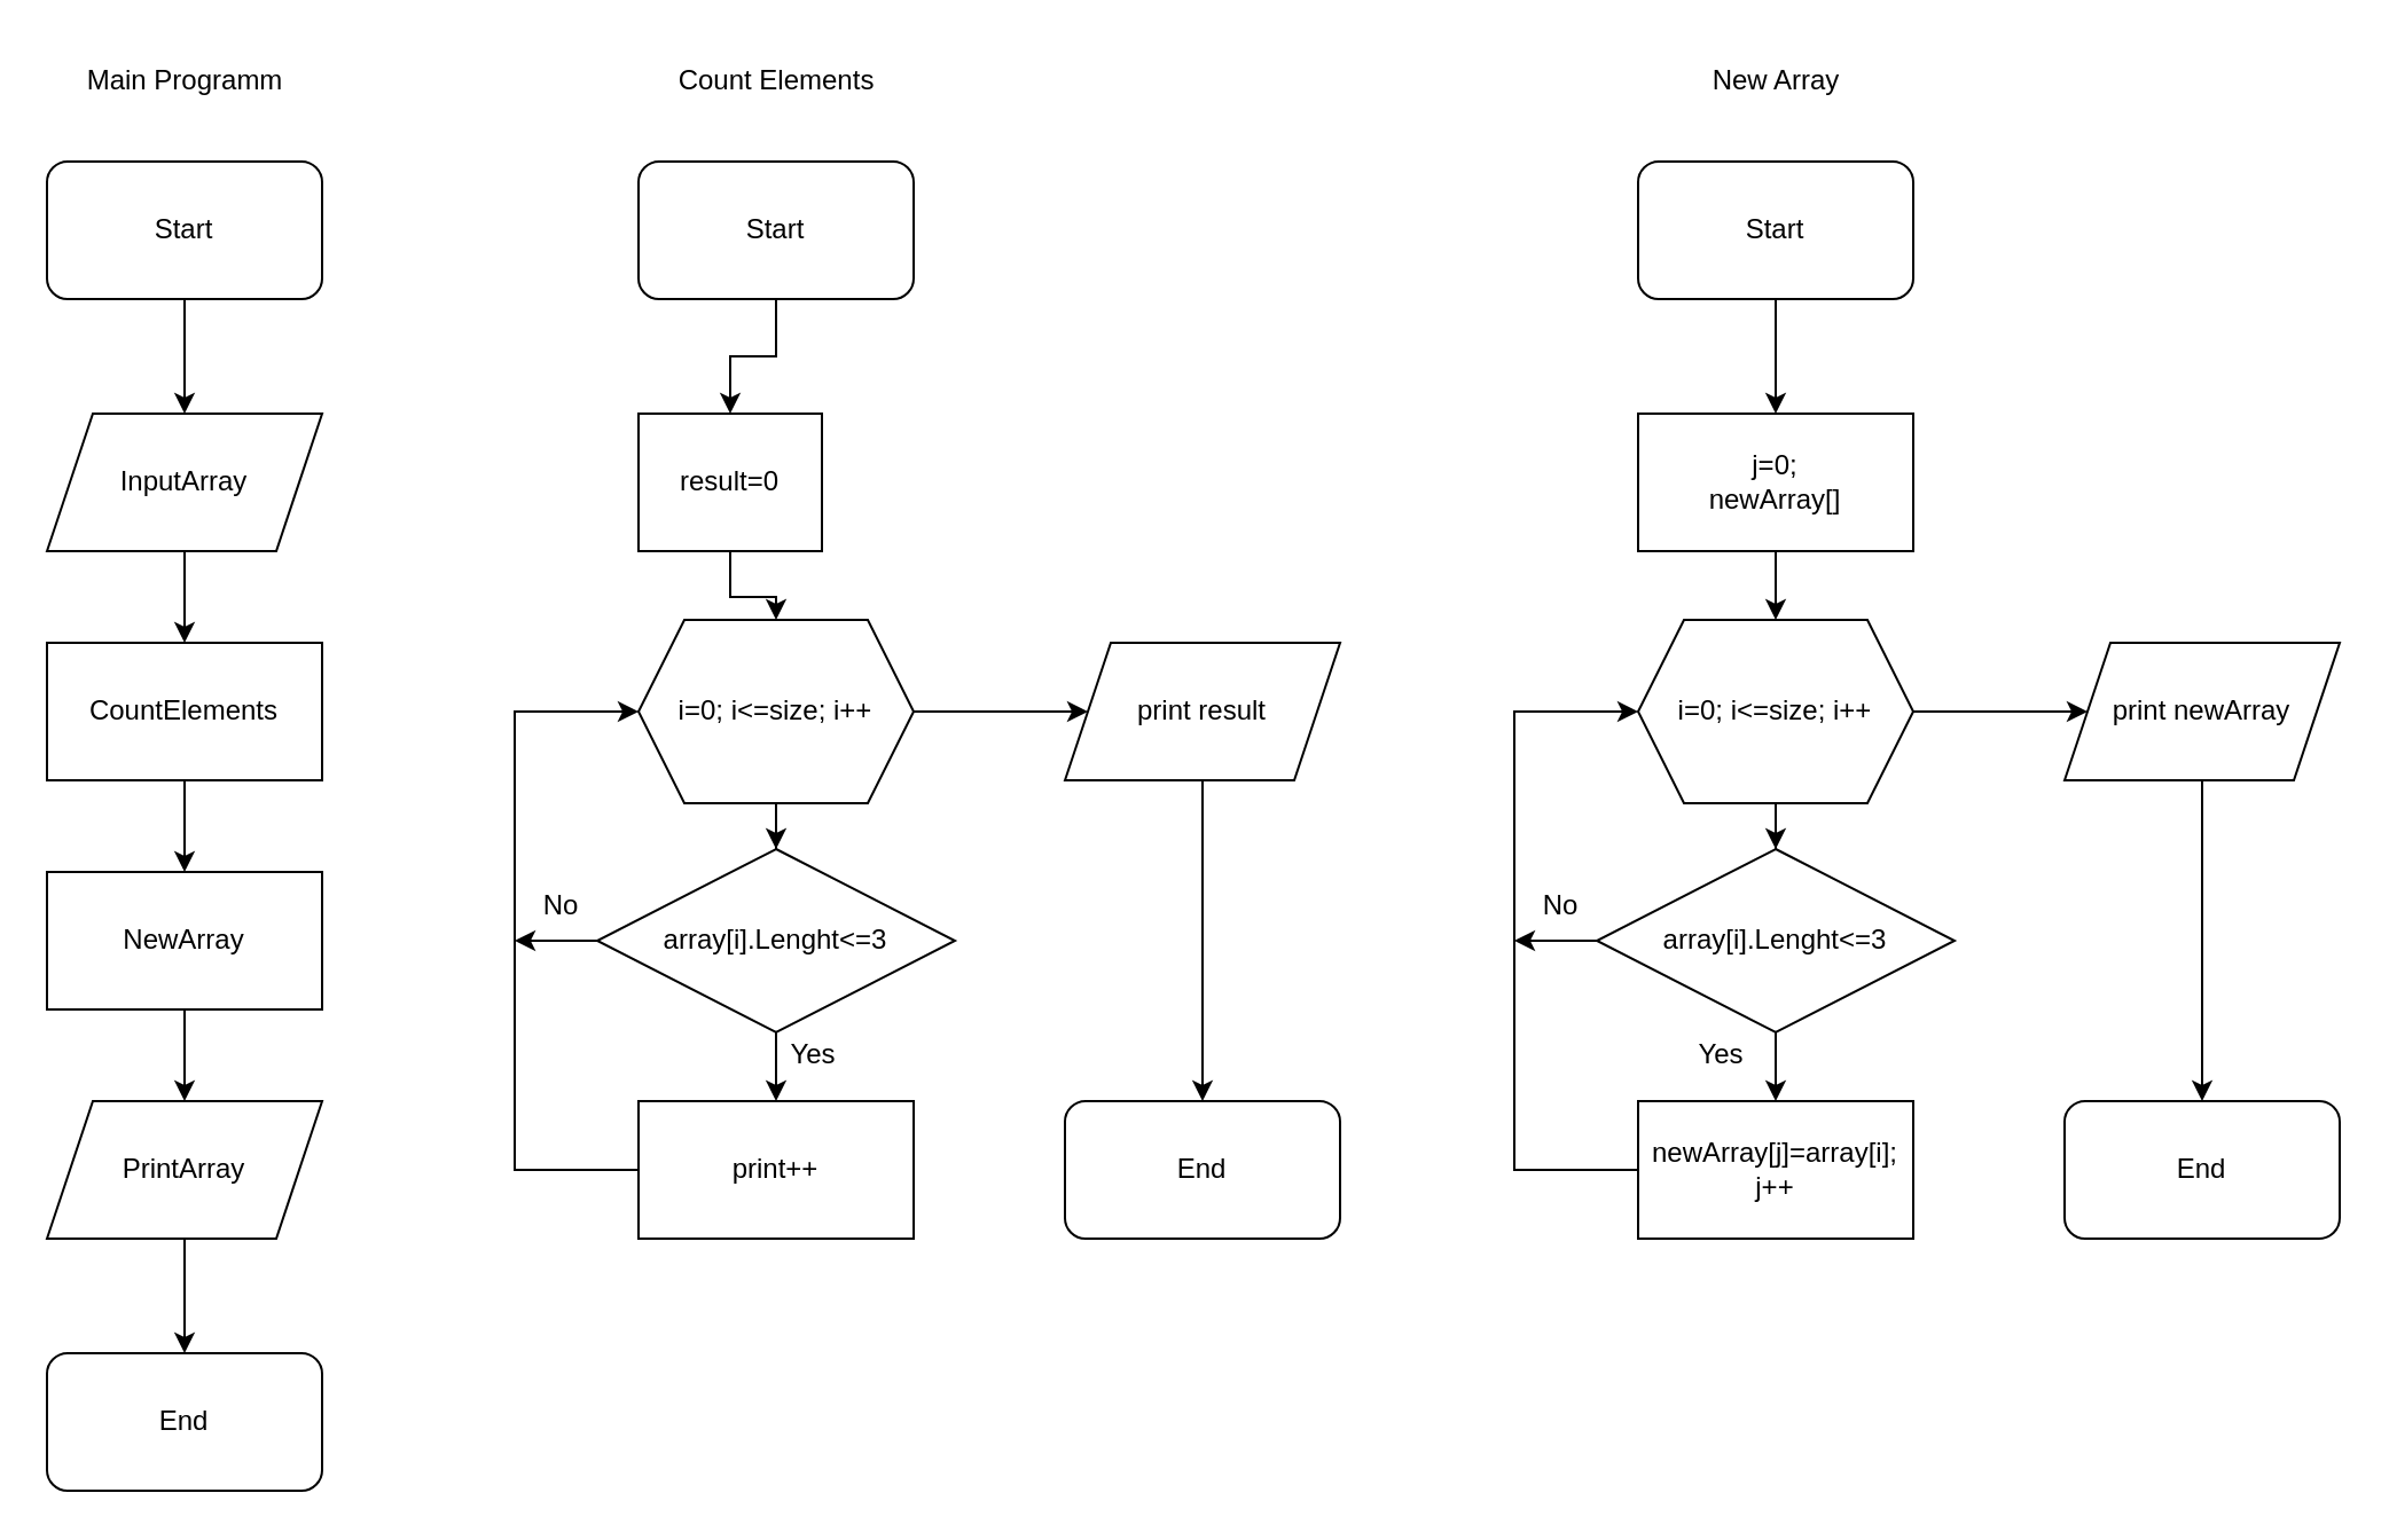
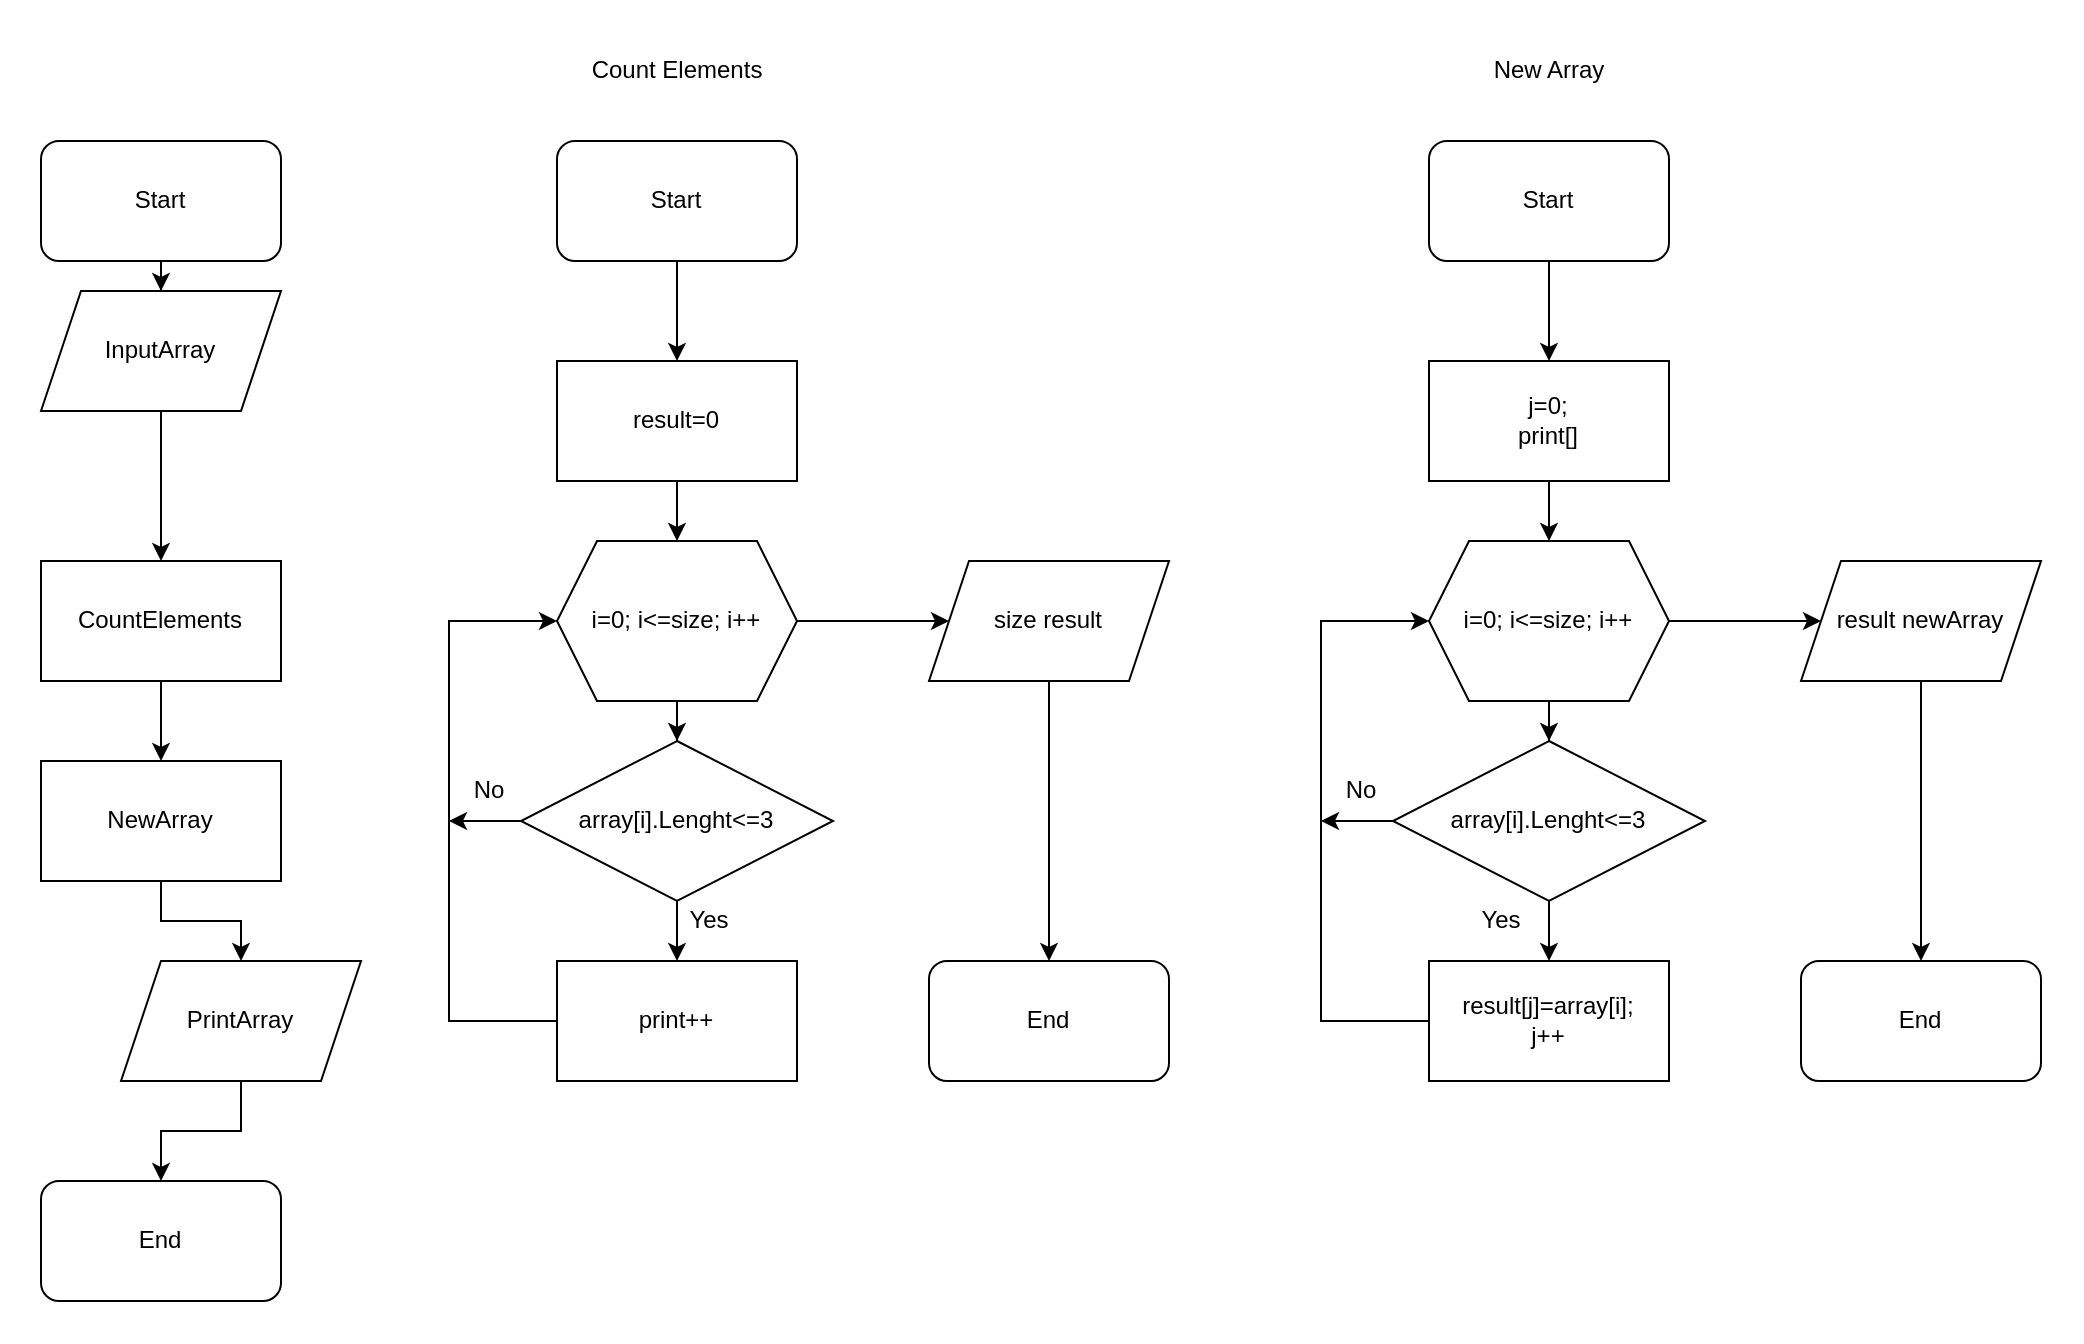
  <mxCell id="0" />
  <mxCell id="1" parent="0" />
  <mxCell id="2" style="edgeStyle=orthogonalEdgeStyle;rounded=0;orthogonalLoop=1;jettySize=auto;html=1;" edge="1" parent="1" source="3" target="5"><mxGeometry relative="1" as="geometry" /></mxCell>
  <mxCell id="3" value="Start" style="rounded=1;whiteSpace=wrap;html=1;" vertex="1" parent="1"><mxGeometry x="20" y="70" width="120" height="60" as="geometry" /></mxCell>
  <mxCell id="4" style="edgeStyle=orthogonalEdgeStyle;rounded=0;orthogonalLoop=1;jettySize=auto;html=1;" edge="1" parent="1" source="5" target="7"><mxGeometry relative="1" as="geometry" /></mxCell>
- <mxCell id="5" value="InputArray" style="shape=parallelogram;perimeter=parallelogramPerimeter;whiteSpace=wrap;html=1;fixedSize=1;" vertex="1" parent="1"><mxGeometry x="20" y="180" width="120" height="60" as="geometry" /></mxCell>
+ <mxCell id="5" value="InputArray" style="shape=parallelogram;perimeter=parallelogramPerimeter;whiteSpace=wrap;html=1;fixedSize=1;" vertex="1" parent="1"><mxGeometry x="20" y="145" width="120" height="60" as="geometry" /></mxCell>
  <mxCell id="6" style="edgeStyle=orthogonalEdgeStyle;rounded=0;orthogonalLoop=1;jettySize=auto;html=1;" edge="1" parent="1" source="7" target="9"><mxGeometry relative="1" as="geometry" /></mxCell>
  <mxCell id="7" value="CountElements" style="rounded=0;whiteSpace=wrap;html=1;" vertex="1" parent="1"><mxGeometry x="20" y="280" width="120" height="60" as="geometry" /></mxCell>
  <mxCell id="8" style="edgeStyle=orthogonalEdgeStyle;rounded=0;orthogonalLoop=1;jettySize=auto;html=1;" edge="1" parent="1" source="9" target="43"><mxGeometry relative="1" as="geometry"><mxPoint x="80" y="480" as="targetPoint" /></mxGeometry></mxCell>
  <mxCell id="9" value="NewArray" style="rounded=0;whiteSpace=wrap;html=1;" vertex="1" parent="1"><mxGeometry x="20" y="380" width="120" height="60" as="geometry" /></mxCell>
  <mxCell id="10" value="End" style="rounded=1;whiteSpace=wrap;html=1;" vertex="1" parent="1"><mxGeometry x="20" y="590" width="120" height="60" as="geometry" /></mxCell>
- <mxCell id="11" value="Main Programm&lt;br&gt;" style="text;html=1;align=center;verticalAlign=middle;resizable=0;points=[];autosize=1;strokeColor=none;fillColor=none;" vertex="1" parent="1"><mxGeometry x="25" width="110" height="30" as="geometry" y="20" /></mxCell>
  <mxCell id="12" value="Count Elements&lt;br&gt;" style="text;html=1;align=center;verticalAlign=middle;resizable=0;points=[];autosize=1;strokeColor=none;fillColor=none;" vertex="1" parent="1"><mxGeometry x="283" width="110" height="30" as="geometry" y="20" /></mxCell>
  <mxCell id="13" style="edgeStyle=orthogonalEdgeStyle;rounded=0;orthogonalLoop=1;jettySize=auto;html=1;" edge="1" parent="1" source="14" target="16"><mxGeometry relative="1" as="geometry" /></mxCell>
  <mxCell id="14" value="Start" style="rounded=1;whiteSpace=wrap;html=1;" vertex="1" parent="1"><mxGeometry x="278" y="70" width="120" height="60" as="geometry" /></mxCell>
  <mxCell id="15" style="edgeStyle=orthogonalEdgeStyle;rounded=0;orthogonalLoop=1;jettySize=auto;html=1;" edge="1" parent="1" source="16" target="19"><mxGeometry relative="1" as="geometry" /></mxCell>
- <mxCell id="16" value="result=0" style="rounded=0;whiteSpace=wrap;html=1;" vertex="1" parent="1"><mxGeometry x="278" y="180" width="80" height="60" as="geometry" /></mxCell>
+ <mxCell id="16" value="result=0" style="rounded=0;whiteSpace=wrap;html=1;" vertex="1" parent="1"><mxGeometry x="278" y="180" width="120" height="60" as="geometry" /></mxCell>
  <mxCell id="17" style="edgeStyle=orthogonalEdgeStyle;rounded=0;orthogonalLoop=1;jettySize=auto;html=1;" edge="1" parent="1" source="19" target="22"><mxGeometry relative="1" as="geometry" /></mxCell>
  <mxCell id="18" style="edgeStyle=orthogonalEdgeStyle;rounded=0;orthogonalLoop=1;jettySize=auto;html=1;" edge="1" parent="1" source="19" target="44"><mxGeometry relative="1" as="geometry"><mxPoint x="464" y="310" as="targetPoint" /></mxGeometry></mxCell>
  <mxCell id="19" value="i=0; i&amp;lt;=size; i++" style="shape=hexagon;perimeter=hexagonPerimeter2;whiteSpace=wrap;html=1;fixedSize=1;" vertex="1" parent="1"><mxGeometry x="278" y="270" width="120" height="80" as="geometry" /></mxCell>
  <mxCell id="20" style="edgeStyle=orthogonalEdgeStyle;rounded=0;orthogonalLoop=1;jettySize=auto;html=1;" edge="1" parent="1" source="22" target="24"><mxGeometry relative="1" as="geometry"><Array as="points"><mxPoint x="338" y="460" /><mxPoint x="338" y="460" /></Array></mxGeometry></mxCell>
  <mxCell id="21" style="edgeStyle=orthogonalEdgeStyle;rounded=0;orthogonalLoop=1;jettySize=auto;html=1;" edge="1" parent="1" source="22"><mxGeometry relative="1" as="geometry"><mxPoint x="224" y="410" as="targetPoint" /></mxGeometry></mxCell>
  <mxCell id="22" value="array[i].Lenght&amp;lt;=3" style="rhombus;whiteSpace=wrap;html=1;" vertex="1" parent="1"><mxGeometry x="260" y="370" width="156" height="80" as="geometry" /></mxCell>
  <mxCell id="23" style="edgeStyle=orthogonalEdgeStyle;rounded=0;orthogonalLoop=1;jettySize=auto;html=1;startArrow=none;" edge="1" parent="1" source="24" target="19"><mxGeometry relative="1" as="geometry"><mxPoint x="194" y="310" as="targetPoint" /><Array as="points"><mxPoint x="224" y="510" /><mxPoint x="224" y="310" /></Array></mxGeometry></mxCell>
  <mxCell id="24" value="print++" style="rounded=0;whiteSpace=wrap;html=1;" vertex="1" parent="1"><mxGeometry x="278" y="480" width="120" height="60" as="geometry" /></mxCell>
  <mxCell id="25" style="edgeStyle=orthogonalEdgeStyle;rounded=0;orthogonalLoop=1;jettySize=auto;html=1;" edge="1" parent="1" source="43" target="10"><mxGeometry relative="1" as="geometry"><mxPoint x="80" y="560" as="sourcePoint" /></mxGeometry></mxCell>
  <mxCell id="26" value="End" style="rounded=1;whiteSpace=wrap;html=1;" vertex="1" parent="1"><mxGeometry x="464" y="480" width="120" height="60" as="geometry" /></mxCell>
  <mxCell id="27" style="edgeStyle=orthogonalEdgeStyle;rounded=0;orthogonalLoop=1;jettySize=auto;html=1;" edge="1" parent="1" source="44" target="26"><mxGeometry relative="1" as="geometry"><mxPoint x="544" y="490" as="targetPoint" /><mxPoint x="524" y="350" as="sourcePoint" /></mxGeometry></mxCell>
  <mxCell id="28" value="New Array" style="text;html=1;align=center;verticalAlign=middle;resizable=0;points=[];autosize=1;strokeColor=none;fillColor=none;" vertex="1" parent="1"><mxGeometry x="734" width="80" height="30" as="geometry" y="20" /></mxCell>
  <mxCell id="29" style="edgeStyle=orthogonalEdgeStyle;rounded=0;orthogonalLoop=1;jettySize=auto;html=1;" edge="1" parent="1" source="30" target="32"><mxGeometry relative="1" as="geometry" /></mxCell>
  <mxCell id="30" value="Start" style="rounded=1;whiteSpace=wrap;html=1;" vertex="1" parent="1"><mxGeometry x="714" y="70" width="120" height="60" as="geometry" /></mxCell>
  <mxCell id="31" style="edgeStyle=orthogonalEdgeStyle;rounded=0;orthogonalLoop=1;jettySize=auto;html=1;" edge="1" parent="1" source="32" target="35"><mxGeometry relative="1" as="geometry" /></mxCell>
- <mxCell id="32" value="j=0;&lt;br&gt;newArray[]" style="rounded=0;whiteSpace=wrap;html=1;" vertex="1" parent="1"><mxGeometry x="714" y="180" width="120" height="60" as="geometry" /></mxCell>
+ <mxCell id="32" value="j=0;&lt;br&gt;print[]" style="rounded=0;whiteSpace=wrap;html=1;" vertex="1" parent="1"><mxGeometry x="714" y="180" width="120" height="60" as="geometry" /></mxCell>
  <mxCell id="33" style="edgeStyle=orthogonalEdgeStyle;rounded=0;orthogonalLoop=1;jettySize=auto;html=1;" edge="1" parent="1" source="35" target="39"><mxGeometry relative="1" as="geometry" /></mxCell>
  <mxCell id="34" style="edgeStyle=orthogonalEdgeStyle;rounded=0;orthogonalLoop=1;jettySize=auto;html=1;" edge="1" parent="1" source="35" target="49"><mxGeometry relative="1" as="geometry"><mxPoint x="900" y="310" as="targetPoint" /></mxGeometry></mxCell>
  <mxCell id="35" value="i=0; i&amp;lt;=size; i++" style="shape=hexagon;perimeter=hexagonPerimeter2;whiteSpace=wrap;html=1;fixedSize=1;" vertex="1" parent="1"><mxGeometry x="714" y="270" width="120" height="80" as="geometry" /></mxCell>
  <mxCell id="36" style="edgeStyle=orthogonalEdgeStyle;rounded=0;orthogonalLoop=1;jettySize=auto;html=1;" edge="1" parent="1" source="40" target="35"><mxGeometry relative="1" as="geometry"><mxPoint x="690" y="320" as="targetPoint" /><Array as="points"><mxPoint x="660" y="510" /><mxPoint x="660" y="310" /></Array></mxGeometry></mxCell>
  <mxCell id="37" style="edgeStyle=orthogonalEdgeStyle;rounded=0;orthogonalLoop=1;jettySize=auto;html=1;" edge="1" parent="1" source="39" target="40"><mxGeometry relative="1" as="geometry" /></mxCell>
  <mxCell id="38" style="edgeStyle=orthogonalEdgeStyle;rounded=0;orthogonalLoop=1;jettySize=auto;html=1;" edge="1" parent="1" source="39"><mxGeometry relative="1" as="geometry"><mxPoint x="660" y="410" as="targetPoint" /></mxGeometry></mxCell>
  <mxCell id="39" value="array[i].Lenght&amp;lt;=3" style="rhombus;whiteSpace=wrap;html=1;" vertex="1" parent="1"><mxGeometry x="696" y="370" width="156" height="80" as="geometry" /></mxCell>
- <mxCell id="40" value="newArray[j]=array[i];&lt;br&gt;j++" style="rounded=0;whiteSpace=wrap;html=1;" vertex="1" parent="1"><mxGeometry x="714" y="480" width="120" height="60" as="geometry" /></mxCell>
+ <mxCell id="40" value="result[j]=array[i];&lt;br&gt;j++" style="rounded=0;whiteSpace=wrap;html=1;" vertex="1" parent="1"><mxGeometry x="714" y="480" width="120" height="60" as="geometry" /></mxCell>
  <mxCell id="41" value="End" style="rounded=1;whiteSpace=wrap;html=1;" vertex="1" parent="1"><mxGeometry x="900" y="480" width="120" height="60" as="geometry" /></mxCell>
  <mxCell id="42" style="edgeStyle=orthogonalEdgeStyle;rounded=0;orthogonalLoop=1;jettySize=auto;html=1;exitX=0.5;exitY=1;exitDx=0;exitDy=0;" edge="1" parent="1" source="49" target="41"><mxGeometry relative="1" as="geometry"><mxPoint x="980" y="490" as="targetPoint" /><mxPoint x="960" y="350" as="sourcePoint" /></mxGeometry></mxCell>
- <mxCell id="43" value="PrintArray" style="shape=parallelogram;perimeter=parallelogramPerimeter;whiteSpace=wrap;html=1;fixedSize=1;" vertex="1" parent="1"><mxGeometry x="20" y="480" width="120" height="60" as="geometry" /></mxCell>
- <mxCell id="44" value="print result" style="shape=parallelogram;perimeter=parallelogramPerimeter;whiteSpace=wrap;html=1;fixedSize=1;" vertex="1" parent="1"><mxGeometry x="464" y="280" width="120" height="60" as="geometry" /></mxCell>
+ <mxCell id="43" value="PrintArray" style="shape=parallelogram;perimeter=parallelogramPerimeter;whiteSpace=wrap;html=1;fixedSize=1;" vertex="1" parent="1"><mxGeometry x="60" y="480" width="120" height="60" as="geometry" /></mxCell>
+ <mxCell id="44" value="size result" style="shape=parallelogram;perimeter=parallelogramPerimeter;whiteSpace=wrap;html=1;fixedSize=1;" vertex="1" parent="1"><mxGeometry x="464" y="280" width="120" height="60" as="geometry" /></mxCell>
  <mxCell id="45" value="Yes" style="text;html=1;align=center;verticalAlign=middle;resizable=0;points=[];autosize=1;strokeColor=none;fillColor=none;" vertex="1" parent="1"><mxGeometry x="334" y="445" width="40" height="30" as="geometry" /></mxCell>
  <mxCell id="46" value="No" style="text;html=1;align=center;verticalAlign=middle;resizable=0;points=[];autosize=1;strokeColor=none;fillColor=none;" vertex="1" parent="1"><mxGeometry x="224" y="380" width="40" height="30" as="geometry" /></mxCell>
  <mxCell id="47" value="Yes" style="text;html=1;align=center;verticalAlign=middle;resizable=0;points=[];autosize=1;strokeColor=none;fillColor=none;" vertex="1" parent="1"><mxGeometry x="730" y="445" width="40" height="30" as="geometry" /></mxCell>
  <mxCell id="48" value="No" style="text;html=1;align=center;verticalAlign=middle;resizable=0;points=[];autosize=1;strokeColor=none;fillColor=none;" vertex="1" parent="1"><mxGeometry x="660" y="380" width="40" height="30" as="geometry" /></mxCell>
- <mxCell id="49" value="print newArray" style="shape=parallelogram;perimeter=parallelogramPerimeter;whiteSpace=wrap;html=1;fixedSize=1;" vertex="1" parent="1"><mxGeometry x="900" y="280" width="120" height="60" as="geometry" /></mxCell>
+ <mxCell id="49" value="result newArray" style="shape=parallelogram;perimeter=parallelogramPerimeter;whiteSpace=wrap;html=1;fixedSize=1;" vertex="1" parent="1"><mxGeometry x="900" y="280" width="120" height="60" as="geometry" /></mxCell>
